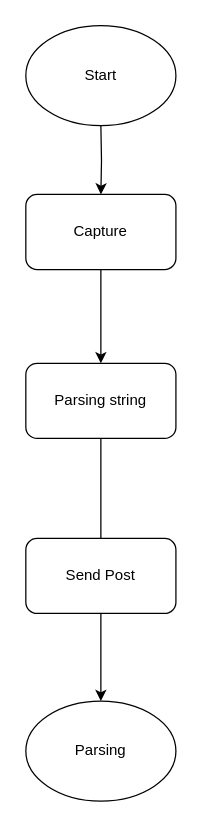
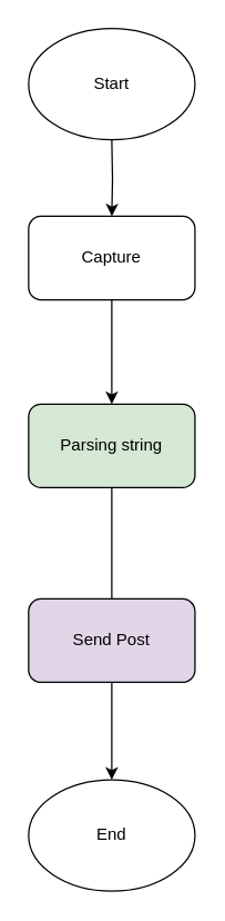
  <mxCell id="0" />
  <mxCell id="1" parent="0" />
  <mxCell id="2" value="" style="edgeStyle=orthogonalEdgeStyle;rounded=0;orthogonalLoop=1;jettySize=auto;html=1;" edge="1" parent="1" target="4"><mxGeometry relative="1" as="geometry"><mxPoint x="80" y="100" as="sourcePoint" /></mxGeometry></mxCell>
  <mxCell id="3" value="" style="edgeStyle=orthogonalEdgeStyle;rounded=0;orthogonalLoop=1;jettySize=auto;html=1;" edge="1" parent="1" source="4" target="6"><mxGeometry relative="1" as="geometry" /></mxCell>
  <mxCell id="4" value="Capture" style="whiteSpace=wrap;html=1;rounded=1;shadow=0;strokeWidth=1;glass=0;" vertex="1" parent="1"><mxGeometry x="20" y="155" width="120" height="60" as="geometry" /></mxCell>
  <mxCell id="5" value="" style="edgeStyle=orthogonalEdgeStyle;rounded=0;orthogonalLoop=1;jettySize=auto;html=1;endArrow=none;" edge="1" parent="1" source="6" target="8"><mxGeometry relative="1" as="geometry" /></mxCell>
- <mxCell id="6" value="Parsing string" style="whiteSpace=wrap;html=1;rounded=1;shadow=0;strokeWidth=1;glass=0;" vertex="1" parent="1"><mxGeometry x="20" y="290" width="120" height="60" as="geometry" /></mxCell>
+ <mxCell id="6" value="Parsing string" style="whiteSpace=wrap;html=1;rounded=1;shadow=0;strokeWidth=1;glass=0;fillColor=#d5e8d4;" vertex="1" parent="1"><mxGeometry x="20" y="290" width="120" height="60" as="geometry" /></mxCell>
  <mxCell id="7" value="" style="edgeStyle=orthogonalEdgeStyle;rounded=0;orthogonalLoop=1;jettySize=auto;html=1;" edge="1" parent="1" source="8" target="10"><mxGeometry relative="1" as="geometry" /></mxCell>
- <mxCell id="8" value="Send Post" style="whiteSpace=wrap;html=1;rounded=1;shadow=0;strokeWidth=1;glass=0;" vertex="1" parent="1"><mxGeometry x="20" y="430" width="120" height="60" as="geometry" /></mxCell>
+ <mxCell id="8" value="Send Post" style="whiteSpace=wrap;html=1;rounded=1;shadow=0;strokeWidth=1;glass=0;fillColor=#e1d5e7;" vertex="1" parent="1"><mxGeometry x="20" y="430" width="120" height="60" as="geometry" /></mxCell>
  <mxCell id="9" value="Start" style="ellipse;whiteSpace=wrap;html=1;" vertex="1" parent="1"><mxGeometry x="20" y="20" width="120" height="80" as="geometry" /></mxCell>
- <mxCell id="10" value="Parsing" style="ellipse;whiteSpace=wrap;html=1;rounded=1;shadow=0;strokeWidth=1;glass=0;" vertex="1" parent="1"><mxGeometry x="20" y="560" width="120" height="80" as="geometry" /></mxCell>
+ <mxCell id="10" value="End" style="ellipse;whiteSpace=wrap;html=1;rounded=1;shadow=0;strokeWidth=1;glass=0;" vertex="1" parent="1"><mxGeometry x="20" y="560" width="120" height="80" as="geometry" /></mxCell>
